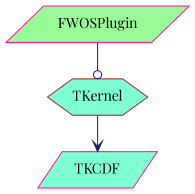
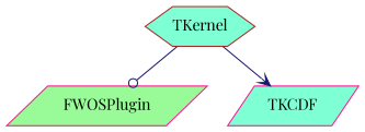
  digraph {
    aspect=1
    fontname="Playfair Display"
    node [color=deeppink fillcolor=aquamarine fontname="Playfair Display" shape=parallelogram style=filled]
    edge [color=midnightblue fontname="Playfair Display" style=solid]
    FWOSPlugin [fillcolor=palegreen]
    TKernel [color=brown shape=hexagon]
    TKCDF
-   FWOSPlugin -> TKernel [arrowhead=odot]
+   TKernel -> FWOSPlugin [arrowhead=odot]
    TKernel -> TKCDF [arrowhead=vee]
  }
